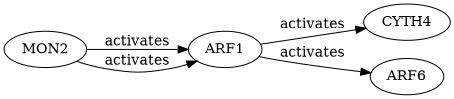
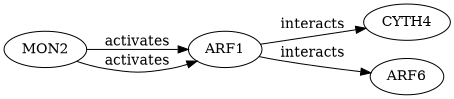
  digraph {
    fontname="DejaVu Serif"
    rankdir=LR
    node [fontname="DejaVu Serif"]
    edge [evidence="PMID: 12345678" fontname="DejaVu Serif" probability=0.7]
    MON2
    ARF1
    CYTH4
    ARF6
    MON2 -> ARF1 [label=activates]
    MON2 -> ARF1 [label=activates]
-   ARF1 -> CYTH4 [evidence="PMID: 23456789" label=activates probability=0.6]
-   ARF1 -> ARF6 [evidence="PMID: 34567890" label=activates probability=0.5]
+   ARF1 -> CYTH4 [evidence="PMID: 23456789" label=interacts probability=0.6]
+   ARF1 -> ARF6 [evidence="PMID: 34567890" label=interacts probability=0.5]
  }
